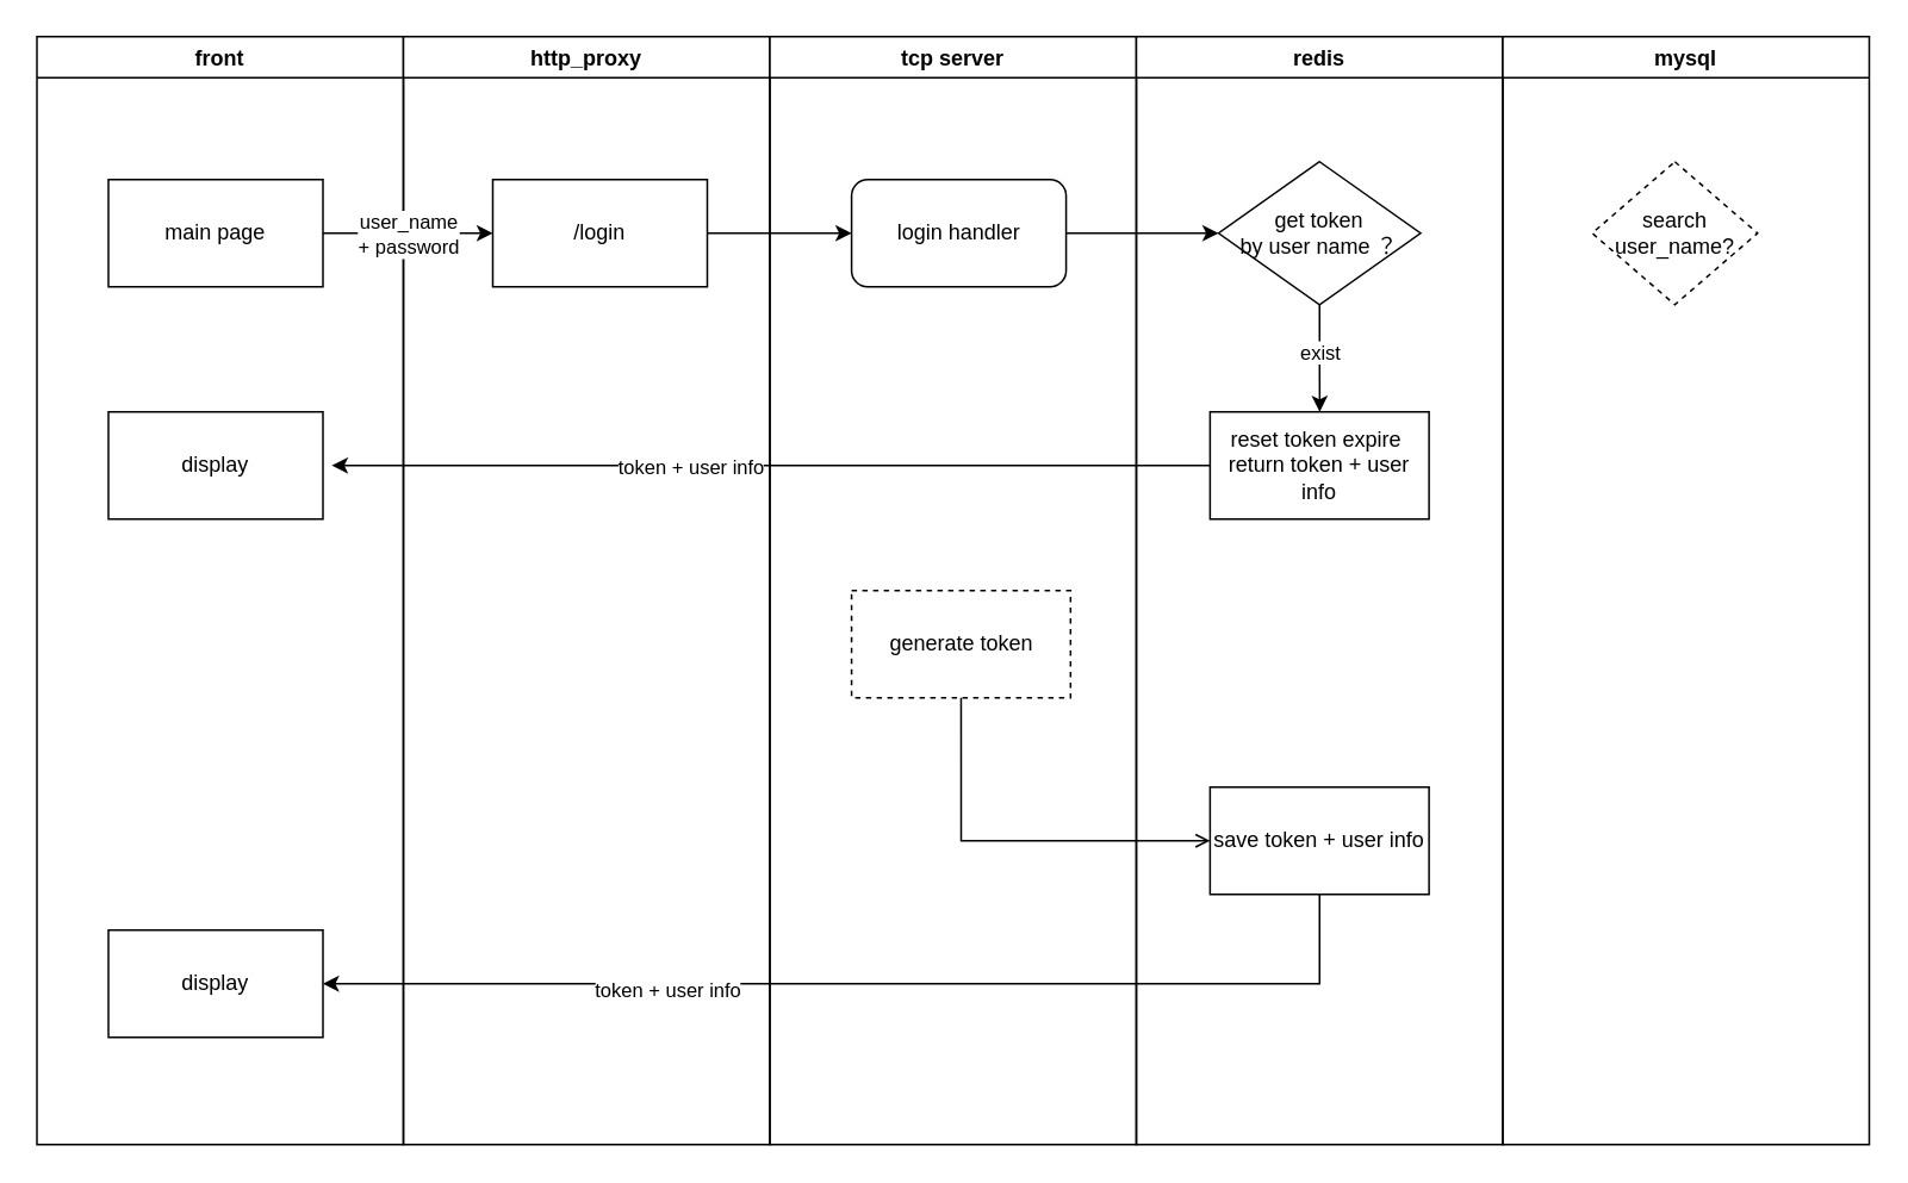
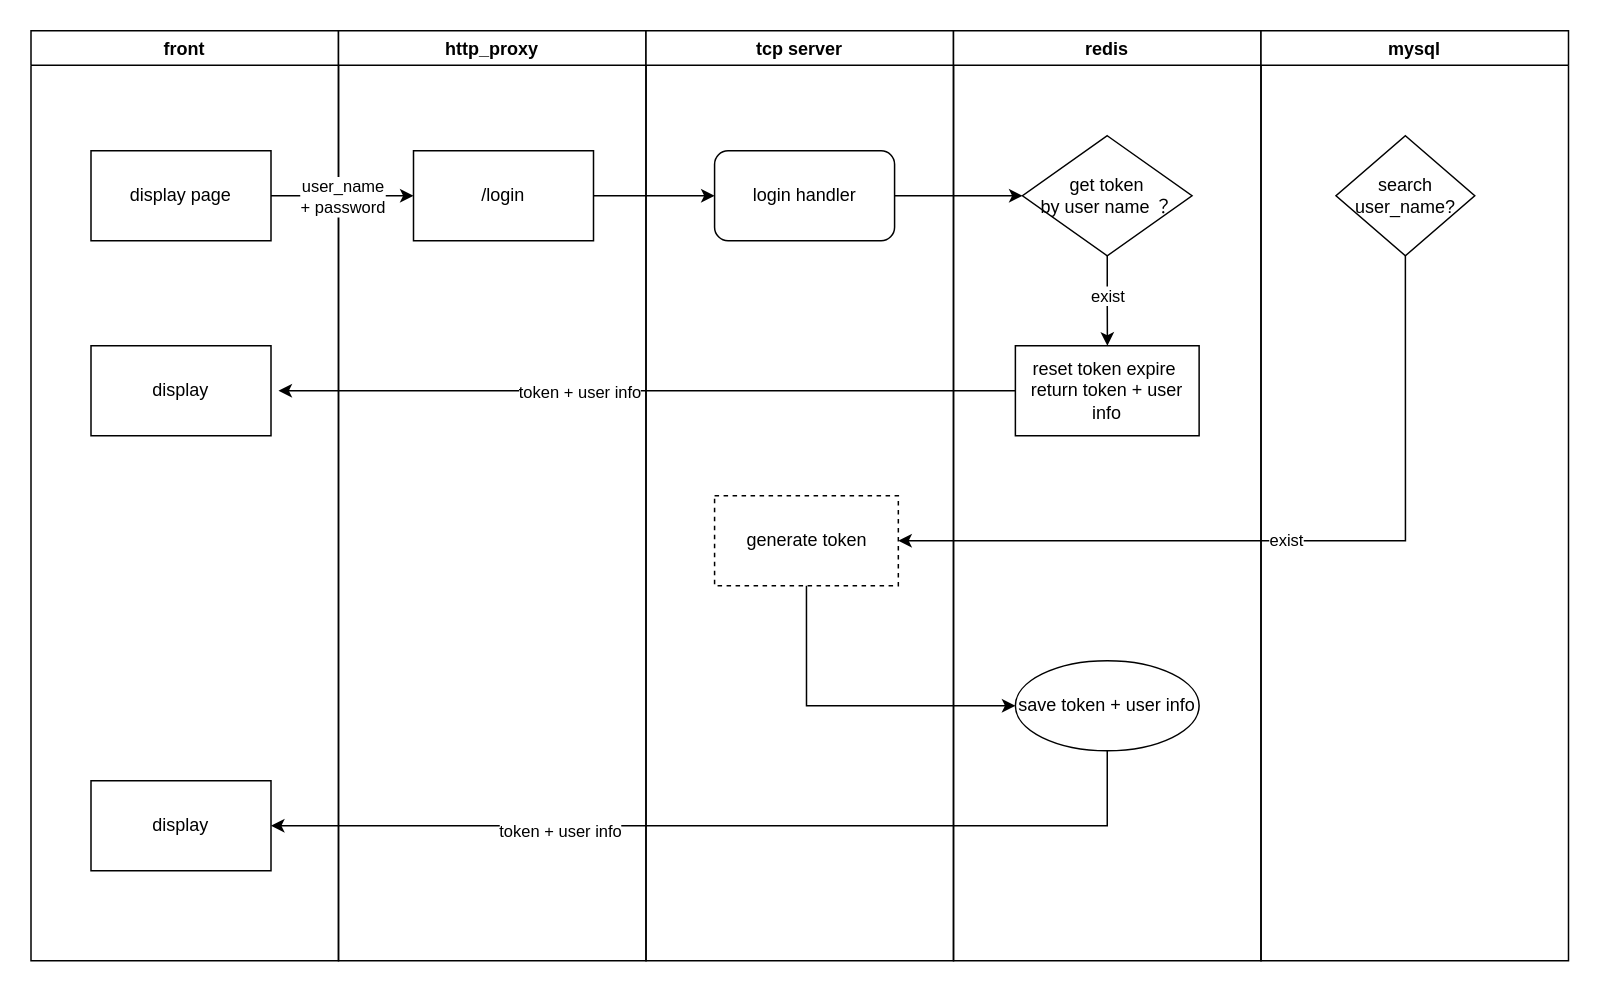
  <mxCell id="0" />
  <mxCell id="1" parent="0" />
  <mxCell id="2" value="front" style="swimlane;" parent="1" vertex="1"><mxGeometry x="20" y="20" width="205" height="620" as="geometry" /></mxCell>
- <mxCell id="3" value="main page" style="rounded=0;whiteSpace=wrap;html=1;" parent="2" vertex="1"><mxGeometry x="40" y="80" width="120" height="60" as="geometry" /></mxCell>
+ <mxCell id="3" value="display page" style="rounded=0;whiteSpace=wrap;html=1;" parent="2" vertex="1"><mxGeometry x="40" y="80" width="120" height="60" as="geometry" /></mxCell>
  <mxCell id="4" value="display" style="rounded=0;whiteSpace=wrap;html=1;" parent="2" vertex="1"><mxGeometry x="40" y="210" width="120" height="60" as="geometry" /></mxCell>
  <mxCell id="5" value="display" style="rounded=0;whiteSpace=wrap;html=1;" parent="2" vertex="1"><mxGeometry x="40" y="500" width="120" height="60" as="geometry" /></mxCell>
  <mxCell id="6" value="http_proxy" style="swimlane;" parent="1" vertex="1"><mxGeometry x="225" y="20" width="205" height="620" as="geometry" /></mxCell>
  <mxCell id="7" value="/login" style="rounded=0;whiteSpace=wrap;html=1;" parent="6" vertex="1"><mxGeometry x="50" y="80" width="120" height="60" as="geometry" /></mxCell>
  <mxCell id="8" value="tcp server" style="swimlane;" parent="1" vertex="1"><mxGeometry x="430" y="20" width="205" height="620" as="geometry" /></mxCell>
  <mxCell id="9" value="login handler" style="whiteSpace=wrap;html=1;rounded=1;" parent="8" vertex="1"><mxGeometry x="45.72" y="80" width="120" height="60" as="geometry" /></mxCell>
  <mxCell id="10" value="generate token" style="rounded=0;whiteSpace=wrap;html=1;dashed=1;" parent="8" vertex="1"><mxGeometry x="45.72" y="310" width="122.5" height="60" as="geometry" /></mxCell>
  <mxCell id="11" value="redis" style="swimlane;" parent="1" vertex="1"><mxGeometry x="635" y="20" width="205" height="620" as="geometry" /></mxCell>
  <mxCell id="12" style="edgeStyle=orthogonalEdgeStyle;rounded=0;orthogonalLoop=1;jettySize=auto;html=1;exitX=0.5;exitY=1;exitDx=0;exitDy=0;" parent="11" source="14" target="15" edge="1"><mxGeometry relative="1" as="geometry" /></mxCell>
  <mxCell id="13" value="exist" style="edgeLabel;html=1;align=center;verticalAlign=middle;resizable=0;points=[];" parent="12" vertex="1" connectable="0"><mxGeometry x="-0.135" relative="1" as="geometry"><mxPoint as="offset" /></mxGeometry></mxCell>
  <mxCell id="14" value="get token&lt;br&gt;by user name ？" style="rhombus;whiteSpace=wrap;html=1;" parent="11" vertex="1"><mxGeometry x="46" y="70" width="113" height="80" as="geometry" /></mxCell>
  <mxCell id="15" value="reset token expire&amp;nbsp;&lt;br&gt;return token + user info" style="rounded=0;whiteSpace=wrap;html=1;" parent="11" vertex="1"><mxGeometry x="41.25" y="210" width="122.5" height="60" as="geometry" /></mxCell>
- <mxCell id="16" value="save token + user info" style="rounded=0;whiteSpace=wrap;html=1;" parent="11" vertex="1"><mxGeometry x="41.25" y="420" width="122.5" height="60" as="geometry" /></mxCell>
+ <mxCell id="16" value="save token + user info" style="ellipse;whiteSpace=wrap;html=1;" parent="11" vertex="1"><mxGeometry x="41.25" y="420" width="122.5" height="60" as="geometry" /></mxCell>
  <mxCell id="17" value="mysql" style="swimlane;" parent="1" vertex="1"><mxGeometry x="840" y="20" width="205" height="620" as="geometry" /></mxCell>
- <mxCell id="18" value="search user_name?" style="rhombus;whiteSpace=wrap;html=1;dashed=1;" parent="17" vertex="1"><mxGeometry x="50" y="70" width="92.5" height="80" as="geometry" /></mxCell>
+ <mxCell id="18" value="search user_name?" style="rhombus;whiteSpace=wrap;html=1;" parent="17" vertex="1"><mxGeometry x="50" y="70" width="92.5" height="80" as="geometry" /></mxCell>
  <mxCell id="19" style="edgeStyle=orthogonalEdgeStyle;rounded=0;orthogonalLoop=1;jettySize=auto;html=1;exitX=1;exitY=0.5;exitDx=0;exitDy=0;" parent="1" source="3" target="7" edge="1"><mxGeometry relative="1" as="geometry" /></mxCell>
  <mxCell id="20" value="user_name&lt;br&gt;+ password" style="edgeLabel;html=1;align=center;verticalAlign=middle;resizable=0;points=[];" parent="19" vertex="1" connectable="0"><mxGeometry x="-0.406" y="-1" relative="1" as="geometry"><mxPoint x="19" y="-1" as="offset" /></mxGeometry></mxCell>
  <mxCell id="21" style="edgeStyle=orthogonalEdgeStyle;rounded=0;orthogonalLoop=1;jettySize=auto;html=1;exitX=1;exitY=0.5;exitDx=0;exitDy=0;entryX=0;entryY=0.5;entryDx=0;entryDy=0;" parent="1" source="7" target="9" edge="1"><mxGeometry relative="1" as="geometry" /></mxCell>
  <mxCell id="22" style="edgeStyle=orthogonalEdgeStyle;rounded=0;orthogonalLoop=1;jettySize=auto;html=1;exitX=1;exitY=0.5;exitDx=0;exitDy=0;entryX=0;entryY=0.5;entryDx=0;entryDy=0;" parent="1" source="9" target="14" edge="1"><mxGeometry relative="1" as="geometry" /></mxCell>
  <mxCell id="23" style="edgeStyle=orthogonalEdgeStyle;rounded=0;orthogonalLoop=1;jettySize=auto;html=1;exitX=0;exitY=0.5;exitDx=0;exitDy=0;" parent="1" source="15" edge="1"><mxGeometry relative="1" as="geometry"><mxPoint x="185" y="260" as="targetPoint" /></mxGeometry></mxCell>
  <mxCell id="24" value="token + user info" style="edgeLabel;html=1;align=center;verticalAlign=middle;resizable=0;points=[];" parent="23" vertex="1" connectable="0"><mxGeometry x="0.182" relative="1" as="geometry"><mxPoint as="offset" /></mxGeometry></mxCell>
- <mxCell id="27" style="edgeStyle=orthogonalEdgeStyle;rounded=0;orthogonalLoop=1;jettySize=auto;html=1;exitX=0.5;exitY=1;exitDx=0;exitDy=0;entryX=0;entryY=0.5;entryDx=0;entryDy=0;endArrow=open;" parent="1" source="10" target="16" edge="1"><mxGeometry relative="1" as="geometry" /></mxCell>
+ <mxCell id="25" style="edgeStyle=orthogonalEdgeStyle;rounded=0;orthogonalLoop=1;jettySize=auto;html=1;exitX=0.5;exitY=1;exitDx=0;exitDy=0;entryX=1;entryY=0.5;entryDx=0;entryDy=0;" parent="1" source="18" target="10" edge="1"><mxGeometry relative="1" as="geometry" /></mxCell>
+ <mxCell id="26" value="exist" style="edgeLabel;html=1;align=center;verticalAlign=middle;resizable=0;points=[];" parent="25" vertex="1" connectable="0"><mxGeometry x="0.024" y="-1" relative="1" as="geometry"><mxPoint as="offset" /></mxGeometry></mxCell>
+ <mxCell id="27" style="edgeStyle=orthogonalEdgeStyle;rounded=0;orthogonalLoop=1;jettySize=auto;html=1;exitX=0.5;exitY=1;exitDx=0;exitDy=0;entryX=0;entryY=0.5;entryDx=0;entryDy=0;" parent="1" source="10" target="16" edge="1"><mxGeometry relative="1" as="geometry" /></mxCell>
  <mxCell id="28" style="edgeStyle=orthogonalEdgeStyle;rounded=0;orthogonalLoop=1;jettySize=auto;html=1;exitX=0.5;exitY=1;exitDx=0;exitDy=0;entryX=1;entryY=0.5;entryDx=0;entryDy=0;" parent="1" source="16" target="5" edge="1"><mxGeometry relative="1" as="geometry" /></mxCell>
  <mxCell id="29" value="token + user info" style="edgeLabel;html=1;align=center;verticalAlign=middle;resizable=0;points=[];" parent="28" vertex="1" connectable="0"><mxGeometry x="0.365" y="3" relative="1" as="geometry"><mxPoint as="offset" /></mxGeometry></mxCell>
